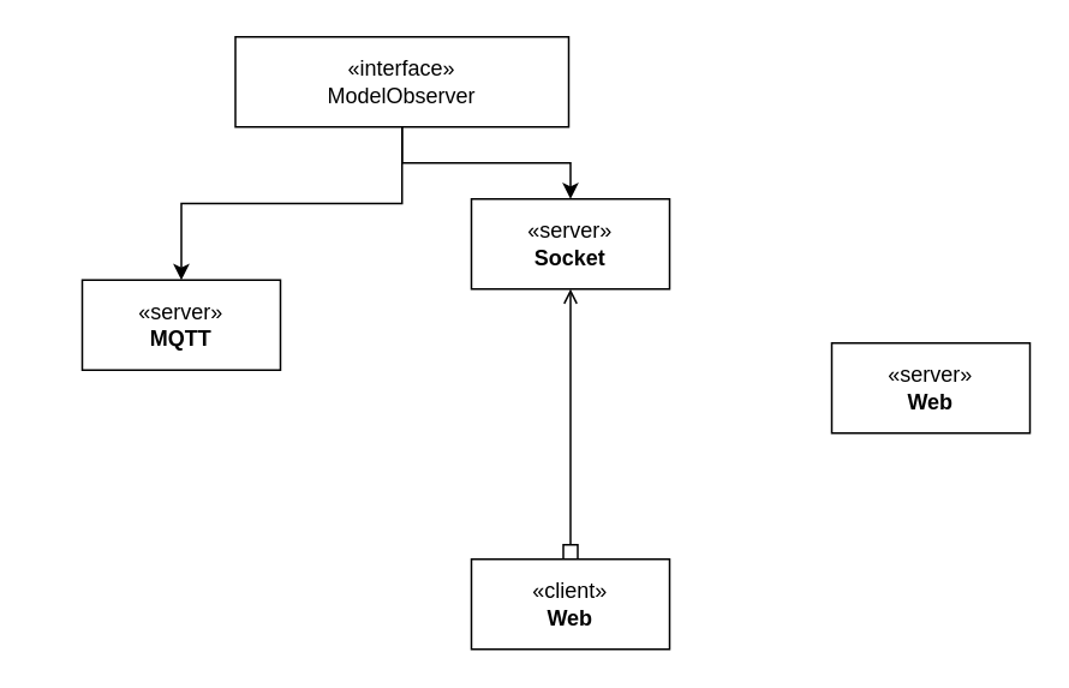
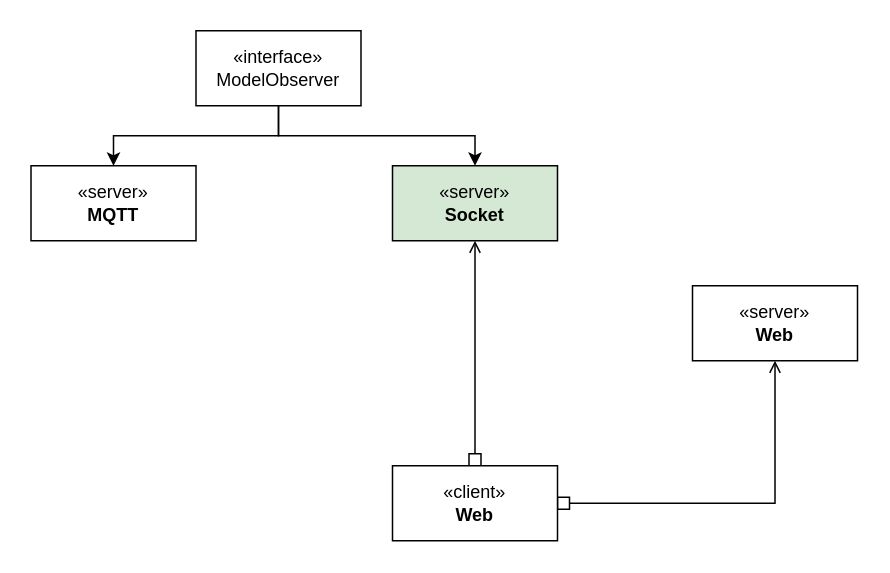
  <mxCell id="0" />
  <mxCell id="1" parent="0" />
  <mxCell id="2" style="edgeStyle=orthogonalEdgeStyle;rounded=0;orthogonalLoop=1;jettySize=auto;html=1;exitX=0.5;exitY=1;exitDx=0;exitDy=0;entryX=0.5;entryY=0;entryDx=0;entryDy=0;" edge="1" parent="1" source="4" target="5"><mxGeometry relative="1" as="geometry" /></mxCell>
  <mxCell id="3" style="edgeStyle=orthogonalEdgeStyle;rounded=0;orthogonalLoop=1;jettySize=auto;html=1;exitX=0.5;exitY=1;exitDx=0;exitDy=0;entryX=0.5;entryY=0;entryDx=0;entryDy=0;" edge="1" parent="1" source="4" target="7"><mxGeometry relative="1" as="geometry" /></mxCell>
- <mxCell id="4" value="«interface»&lt;br&gt;ModelObserver" style="html=1;whiteSpace=wrap;" vertex="1" parent="1"><mxGeometry x="130" y="20" width="185" height="50" as="geometry" /></mxCell>
- <mxCell id="5" value="«server»&lt;br&gt;&lt;b&gt;MQTT&lt;/b&gt;" style="html=1;whiteSpace=wrap;" vertex="1" parent="1"><mxGeometry x="45" y="155" width="110" height="50" as="geometry" /></mxCell>
+ <mxCell id="4" value="«interface»&lt;br&gt;ModelObserver" style="html=1;whiteSpace=wrap;" vertex="1" parent="1"><mxGeometry x="130" y="20" width="110" height="50" as="geometry" /></mxCell>
+ <mxCell id="5" value="«server»&lt;br&gt;&lt;b&gt;MQTT&lt;/b&gt;" style="html=1;whiteSpace=wrap;" vertex="1" parent="1"><mxGeometry x="20" y="110" width="110" height="50" as="geometry" /></mxCell>
  <mxCell id="6" style="edgeStyle=orthogonalEdgeStyle;rounded=0;orthogonalLoop=1;jettySize=auto;html=1;exitX=0.5;exitY=1;exitDx=0;exitDy=0;entryX=0.5;entryY=0;entryDx=0;entryDy=0;endArrow=box;endFill=0;startArrow=open;startFill=0;" edge="1" parent="1" source="7" target="10"><mxGeometry relative="1" as="geometry" /></mxCell>
- <mxCell id="7" value="«server»&lt;br&gt;&lt;b&gt;Socket&lt;/b&gt;" style="html=1;whiteSpace=wrap;" vertex="1" parent="1"><mxGeometry x="261" y="110" width="110" height="50" as="geometry" /></mxCell>
+ <mxCell id="7" value="«server»&lt;br&gt;&lt;b&gt;Socket&lt;/b&gt;" style="html=1;whiteSpace=wrap;fillColor=#d5e8d4;" vertex="1" parent="1"><mxGeometry x="261" y="110" width="110" height="50" as="geometry" /></mxCell>
+ <mxCell id="8" style="edgeStyle=orthogonalEdgeStyle;rounded=0;orthogonalLoop=1;jettySize=auto;html=1;exitX=0.5;exitY=1;exitDx=0;exitDy=0;entryX=1;entryY=0.5;entryDx=0;entryDy=0;endArrow=box;endFill=0;startArrow=open;startFill=0;" edge="1" parent="1" source="9" target="10"><mxGeometry relative="1" as="geometry" /></mxCell>
  <mxCell id="9" value="«server»&lt;br&gt;&lt;b&gt;Web&lt;/b&gt;" style="html=1;whiteSpace=wrap;" vertex="1" parent="1"><mxGeometry x="461" y="190" width="110" height="50" as="geometry" /></mxCell>
  <mxCell id="10" value="«client»&lt;br&gt;&lt;b&gt;Web&lt;/b&gt;" style="html=1;whiteSpace=wrap;" vertex="1" parent="1"><mxGeometry x="261" y="310" width="110" height="50" as="geometry" /></mxCell>
